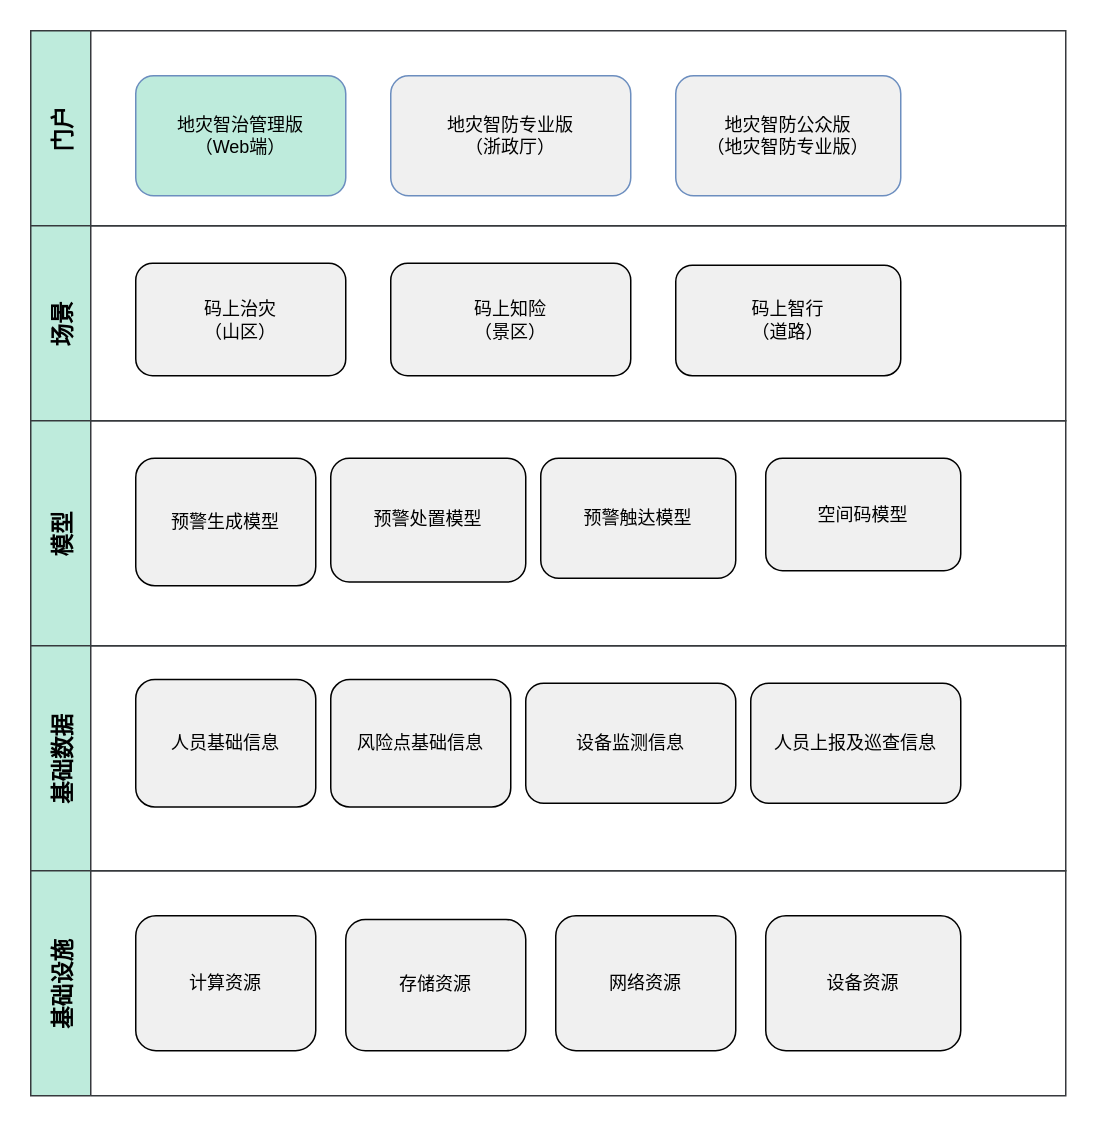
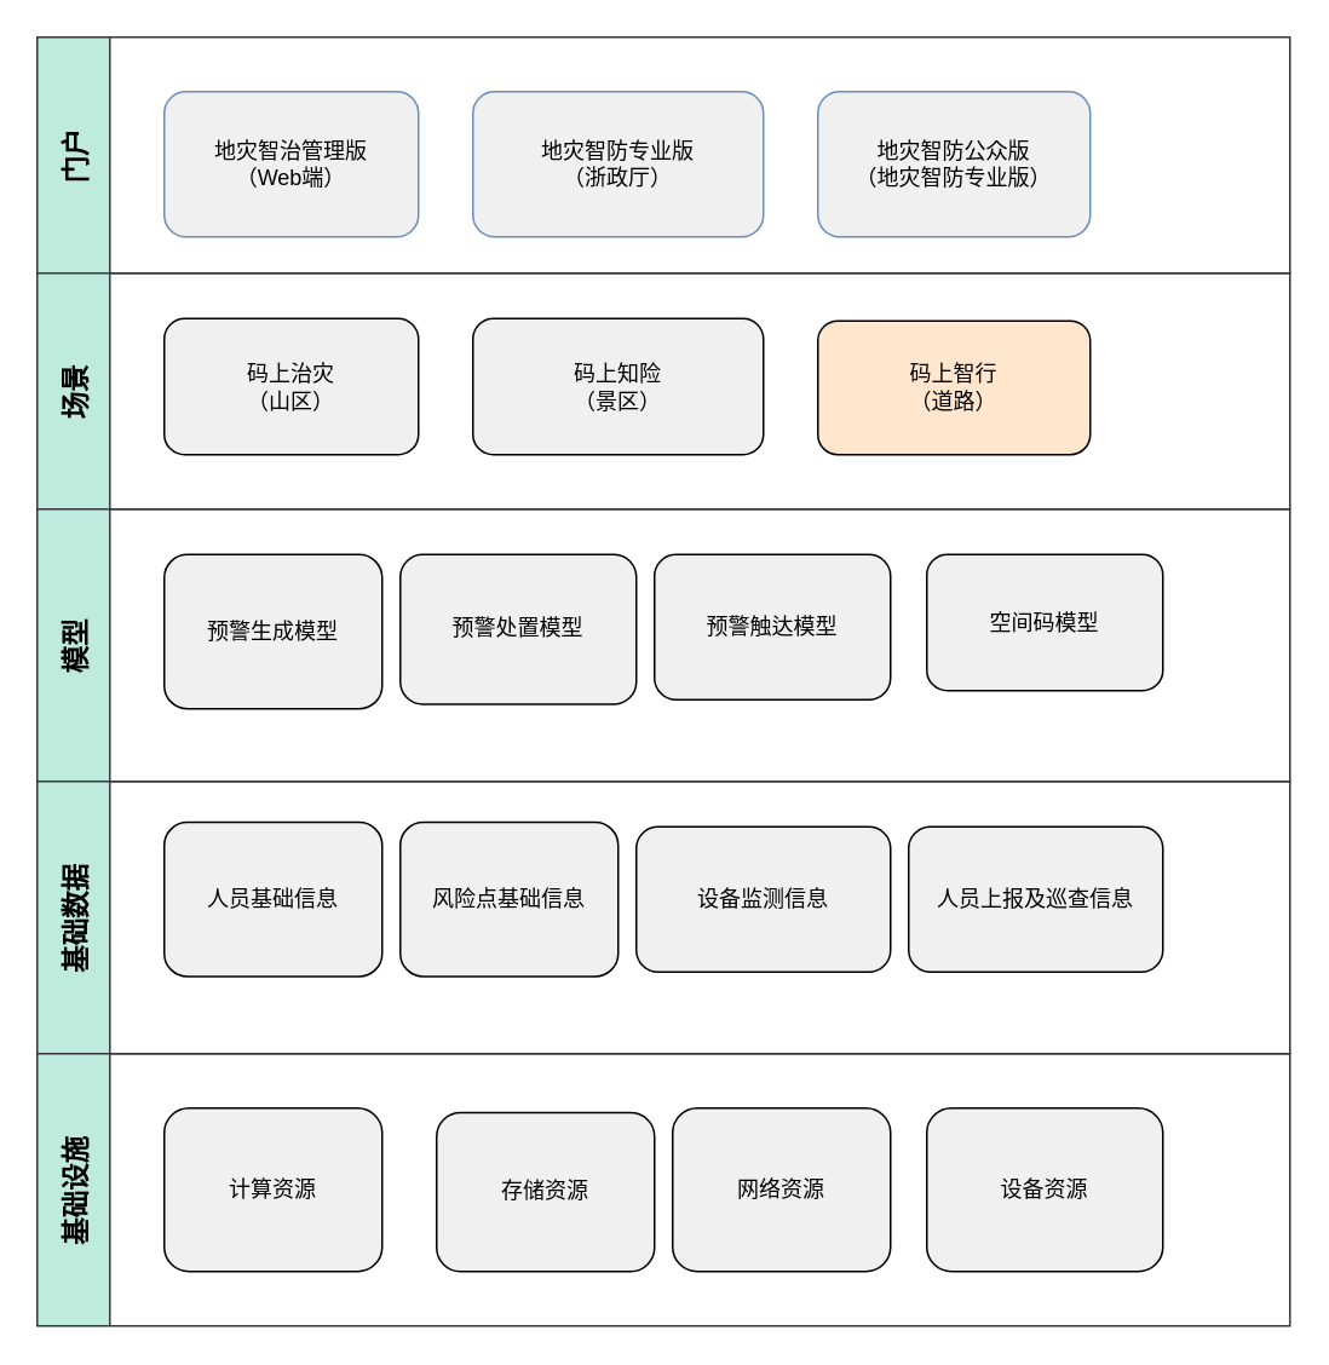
  <mxCell id="0" />
  <mxCell id="1" parent="0" />
  <mxCell id="2" value="门户" style="swimlane;horizontal=0;strokeColor=#36393d;fillColor=#BEEBDC;fontColor=default;startSize=40;fontSize=15;" vertex="1" parent="1"><mxGeometry x="20" y="20" width="690" height="130" as="geometry" /></mxCell>
- <mxCell id="3" value="地灾智治管理版&lt;br&gt;（Web端）" style="rounded=1;whiteSpace=wrap;html=1;strokeColor=#6c8ebf;fillColor=#beebdc;fontColor=default;" vertex="1" parent="2"><mxGeometry x="70" y="30" width="140" height="80" as="geometry" /></mxCell>
+ <mxCell id="3" value="地灾智治管理版&lt;br&gt;（Web端）" style="rounded=1;whiteSpace=wrap;html=1;strokeColor=#6c8ebf;fillColor=#F0F0F0;fontColor=default;" vertex="1" parent="2"><mxGeometry x="70" y="30" width="140" height="80" as="geometry" /></mxCell>
  <mxCell id="4" value="地灾智防专业版&lt;br&gt;（浙政厅）" style="rounded=1;whiteSpace=wrap;html=1;strokeColor=#6c8ebf;fillColor=#F0F0F0;fontColor=default;" vertex="1" parent="2"><mxGeometry x="240" y="30" width="160" height="80" as="geometry" /></mxCell>
  <mxCell id="5" value="地灾智防公众版&lt;br&gt;（地灾智防专业版）" style="rounded=1;whiteSpace=wrap;html=1;strokeColor=#6c8ebf;fillColor=#F0F0F0;fontColor=default;" vertex="1" parent="2"><mxGeometry x="430" y="30" width="150" height="80" as="geometry" /></mxCell>
  <mxCell id="6" value="场景" style="swimlane;horizontal=0;strokeColor=#36393d;fillColor=#BEEBDC;fontColor=default;startSize=40;fontSize=15;" vertex="1" parent="1"><mxGeometry x="20" y="150" width="690" height="130" as="geometry" /></mxCell>
  <mxCell id="7" value="码上治灾&lt;br&gt;（山区）" style="rounded=1;whiteSpace=wrap;html=1;fontColor=default;strokeColor=default;fillColor=#F0F0F0;" vertex="1" parent="6"><mxGeometry x="70" y="25" width="140" height="75" as="geometry" /></mxCell>
  <mxCell id="8" value="码上知险&lt;br&gt;（景区）" style="rounded=1;whiteSpace=wrap;html=1;fontColor=default;strokeColor=default;fillColor=#F0F0F0;" vertex="1" parent="6"><mxGeometry x="240" y="25" width="160" height="75" as="geometry" /></mxCell>
- <mxCell id="9" value="码上智行&lt;br&gt;（道路）" style="rounded=1;whiteSpace=wrap;html=1;fontColor=default;strokeColor=default;fillColor=#F0F0F0;" vertex="1" parent="6"><mxGeometry x="430" y="26.25" width="150" height="73.75" as="geometry" /></mxCell>
+ <mxCell id="9" value="码上智行&lt;br&gt;（道路）" style="rounded=1;whiteSpace=wrap;html=1;fontColor=default;strokeColor=default;fillColor=#ffe6cc;" vertex="1" parent="6"><mxGeometry x="430" y="26.25" width="150" height="73.75" as="geometry" /></mxCell>
  <mxCell id="10" value="模型" style="swimlane;horizontal=0;strokeColor=#36393d;fillColor=#BEEBDC;fontColor=default;fontSize=15;startSize=40;verticalAlign=middle;align=center;labelPosition=center;verticalLabelPosition=middle;fontStyle=1;textDirection=ltr;" vertex="1" parent="1"><mxGeometry x="20" y="280" width="690" height="150" as="geometry"><mxRectangle x="-300" y="-210" width="30" height="50" as="alternateBounds" /></mxGeometry></mxCell>
  <mxCell id="11" value="预警生成模型" style="rounded=1;whiteSpace=wrap;html=1;fontColor=default;strokeColor=default;fillColor=#F0F0F0;" vertex="1" parent="10"><mxGeometry x="70" y="25" width="120" height="85" as="geometry" /></mxCell>
  <mxCell id="12" value="预警处置模型" style="rounded=1;whiteSpace=wrap;html=1;fontColor=default;strokeColor=default;fillColor=#F0F0F0;" vertex="1" parent="10"><mxGeometry x="200" y="25" width="130" height="82.5" as="geometry" /></mxCell>
  <mxCell id="13" value="预警触达模型" style="rounded=1;whiteSpace=wrap;html=1;fontColor=default;strokeColor=default;fillColor=#F0F0F0;" vertex="1" parent="10"><mxGeometry x="340" y="25" width="130" height="80" as="geometry" /></mxCell>
  <mxCell id="14" value="空间码模型" style="rounded=1;whiteSpace=wrap;html=1;fontColor=default;strokeColor=default;fillColor=#F0F0F0;" vertex="1" parent="10"><mxGeometry x="490" y="25" width="130" height="75" as="geometry" /></mxCell>
  <mxCell id="15" value="基础数据" style="swimlane;horizontal=0;strokeColor=#36393d;fillColor=#BEEBDC;fontColor=default;fontSize=15;startSize=40;verticalAlign=middle;align=center;labelPosition=center;verticalLabelPosition=middle;fontStyle=1;textDirection=ltr;" vertex="1" parent="1"><mxGeometry x="20" y="430" width="690" height="150" as="geometry"><mxRectangle x="-300" y="-210" width="30" height="50" as="alternateBounds" /></mxGeometry></mxCell>
  <mxCell id="16" value="人员基础信息" style="rounded=1;whiteSpace=wrap;html=1;fontColor=default;strokeColor=default;fillColor=#F0F0F0;" vertex="1" parent="15"><mxGeometry x="70" y="22.5" width="120" height="85" as="geometry" /></mxCell>
  <mxCell id="17" value="风险点基础信息" style="rounded=1;whiteSpace=wrap;html=1;fontColor=default;strokeColor=default;fillColor=#F0F0F0;" vertex="1" parent="15"><mxGeometry x="200" y="22.5" width="120" height="85" as="geometry" /></mxCell>
  <mxCell id="18" value="设备监测信息" style="rounded=1;whiteSpace=wrap;html=1;fontColor=default;strokeColor=default;fillColor=#F0F0F0;" vertex="1" parent="15"><mxGeometry x="330" y="25" width="140" height="80" as="geometry" /></mxCell>
  <mxCell id="19" value="人员上报及巡查信息" style="rounded=1;whiteSpace=wrap;html=1;fontColor=default;strokeColor=default;fillColor=#F0F0F0;" vertex="1" parent="15"><mxGeometry x="480" y="25" width="140" height="80" as="geometry" /></mxCell>
  <mxCell id="20" value="基础设施" style="swimlane;horizontal=0;strokeColor=#36393d;fillColor=#BEEBDC;fontColor=default;fontSize=15;startSize=40;verticalAlign=middle;align=center;labelPosition=center;verticalLabelPosition=middle;fontStyle=1;textDirection=ltr;" vertex="1" parent="1"><mxGeometry x="20" y="580" width="690" height="150" as="geometry"><mxRectangle x="-300" y="-210" width="30" height="50" as="alternateBounds" /></mxGeometry></mxCell>
  <mxCell id="21" value="计算资源" style="rounded=1;whiteSpace=wrap;html=1;fontColor=default;strokeColor=default;fillColor=#F0F0F0;" vertex="1" parent="20"><mxGeometry x="70" y="30" width="120" height="90" as="geometry" /></mxCell>
- <mxCell id="22" value="存储资源" style="rounded=1;whiteSpace=wrap;html=1;fontColor=default;strokeColor=default;fillColor=#F0F0F0;" vertex="1" parent="20"><mxGeometry x="210" y="32.5" width="120" height="87.5" as="geometry" /></mxCell>
+ <mxCell id="22" value="存储资源" style="rounded=1;whiteSpace=wrap;html=1;fontColor=default;strokeColor=default;fillColor=#F0F0F0;" vertex="1" parent="20"><mxGeometry x="220" y="32.5" width="120" height="87.5" as="geometry" /></mxCell>
  <mxCell id="23" value="网络资源" style="rounded=1;whiteSpace=wrap;html=1;fontColor=default;strokeColor=default;fillColor=#F0F0F0;" vertex="1" parent="20"><mxGeometry x="350" y="30" width="120" height="90" as="geometry" /></mxCell>
  <mxCell id="24" value="设备资源" style="rounded=1;whiteSpace=wrap;html=1;fontColor=default;strokeColor=default;fillColor=#F0F0F0;" vertex="1" parent="20"><mxGeometry x="490" y="30" width="130" height="90" as="geometry" /></mxCell>
